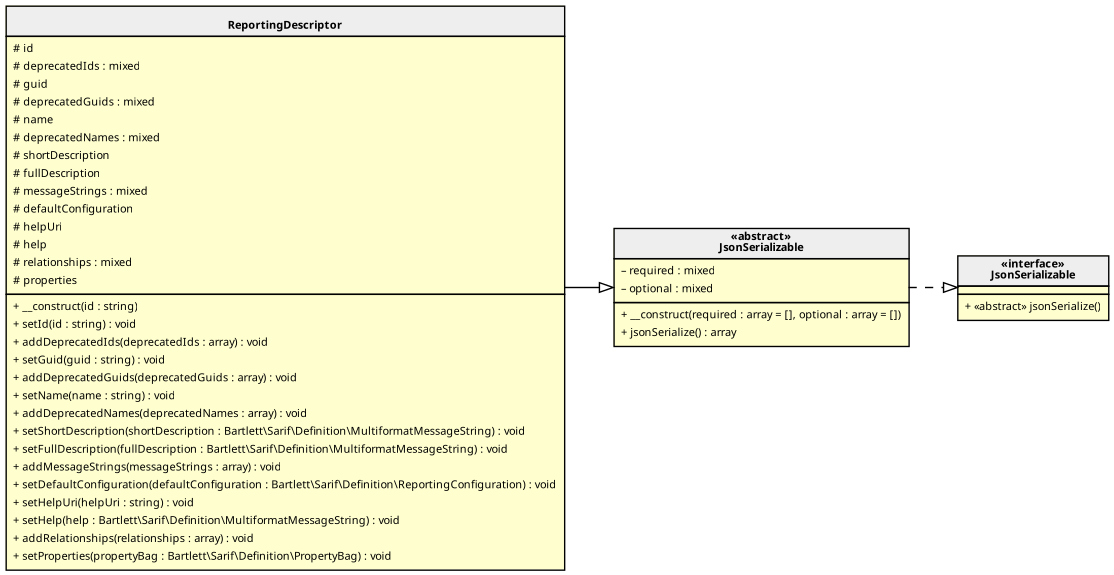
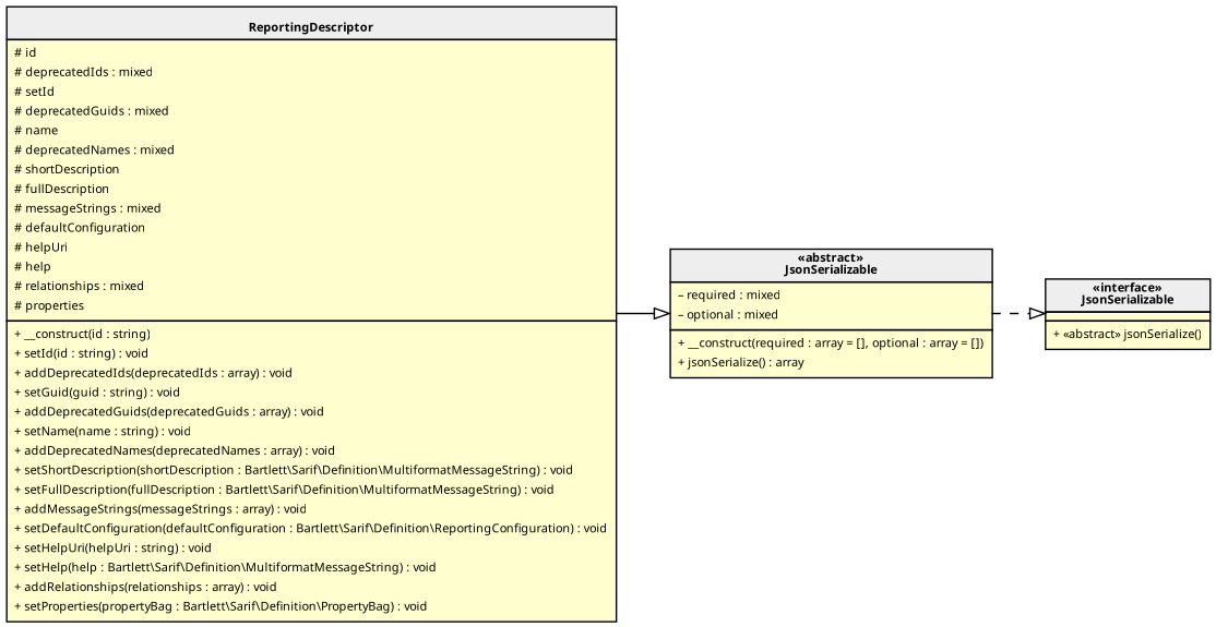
  digraph {
    rankdir=LR
    node [fillcolor="#FEFECE" fontname=Verdana fontsize=8 margin=0 shape=none style=filled]
    edge [arrowhead=empty fontname=Verdana fontsize=8]
    n1 [label=< <table cellspacing="0" border="0" cellborder="1">     <tr><td bgcolor="#eeeeee"><b>«abstract»<br/>JsonSerializable</b></td></tr>     <tr><td><table border="0" cellspacing="0" cellpadding="2">     <tr><td align="left">– required : mixed</td></tr>     <tr><td align="left">– optional : mixed</td></tr> </table></td></tr>     <tr><td><table border="0" cellspacing="0" cellpadding="2">     <tr><td align="left">+ __construct(required : array = [], optional : array = [])</td></tr>     <tr><td align="left">+ jsonSerialize() : array</td></tr> </table></td></tr> </table>>]
-   n2 [label=< <table cellspacing="0" border="0" cellborder="1">     <tr><td bgcolor="#eeeeee"><b><br/>ReportingDescriptor</b></td></tr>     <tr><td><table border="0" cellspacing="0" cellpadding="2">     <tr><td align="left"># id</td></tr>     <tr><td align="left"># deprecatedIds : mixed</td></tr>     <tr><td align="left"># guid</td></tr>     <tr><td align="left"># deprecatedGuids : mixed</td></tr>     <tr><td align="left"># name</td></tr>     <tr><td align="left"># deprecatedNames : mixed</td></tr>     <tr><td align="left"># shortDescription</td></tr>     <tr><td align="left"># fullDescription</td></tr>     <tr><td align="left"># messageStrings : mixed</td></tr>     <tr><td align="left"># defaultConfiguration</td></tr>     <tr><td align="left"># helpUri</td></tr>     <tr><td align="left"># help</td></tr>     <tr><td align="left"># relationships : mixed</td></tr>     <tr><td align="left"># properties</td></tr> </table></td></tr>     <tr><td><table border="0" cellspacing="0" cellpadding="2">     <tr><td align="left">+ __construct(id : string)</td></tr>     <tr><td align="left">+ setId(id : string) : void</td></tr>     <tr><td align="left">+ addDeprecatedIds(deprecatedIds : array) : void</td></tr>     <tr><td align="left">+ setGuid(guid : string) : void</td></tr>     <tr><td align="left">+ addDeprecatedGuids(deprecatedGuids : array) : void</td></tr>     <tr><td align="left">+ setName(name : string) : void</td></tr>     <tr><td align="left">+ addDeprecatedNames(deprecatedNames : array) : void</td></tr>     <tr><td align="left">+ setShortDescription(shortDescription : Bartlett\\Sarif\\Definition\\MultiformatMessageString) : void</td></tr>     <tr><td align="left">+ setFullDescription(fullDescription : Bartlett\\Sarif\\Definition\\MultiformatMessageString) : void</td></tr>     <tr><td align="left">+ addMessageStrings(messageStrings : array) : void</td></tr>     <tr><td align="left">+ setDefaultConfiguration(defaultConfiguration : Bartlett\\Sarif\\Definition\\ReportingConfiguration) : void</td></tr>     <tr><td align="left">+ setHelpUri(helpUri : string) : void</td></tr>     <tr><td align="left">+ setHelp(help : Bartlett\\Sarif\\Definition\\MultiformatMessageString) : void</td></tr>     <tr><td align="left">+ addRelationships(relationships : array) : void</td></tr>     <tr><td align="left">+ setProperties(propertyBag : Bartlett\\Sarif\\Definition\\PropertyBag) : void</td></tr> </table></td></tr> </table>>]
+   n2 [label=< <table cellspacing="0" border="0" cellborder="1">     <tr><td bgcolor="#eeeeee"><b><br/>ReportingDescriptor</b></td></tr>     <tr><td><table border="0" cellspacing="0" cellpadding="2">     <tr><td align="left"># id</td></tr>     <tr><td align="left"># deprecatedIds : mixed</td></tr>     <tr><td align="left"># setId</td></tr>     <tr><td align="left"># deprecatedGuids : mixed</td></tr>     <tr><td align="left"># name</td></tr>     <tr><td align="left"># deprecatedNames : mixed</td></tr>     <tr><td align="left"># shortDescription</td></tr>     <tr><td align="left"># fullDescription</td></tr>     <tr><td align="left"># messageStrings : mixed</td></tr>     <tr><td align="left"># defaultConfiguration</td></tr>     <tr><td align="left"># helpUri</td></tr>     <tr><td align="left"># help</td></tr>     <tr><td align="left"># relationships : mixed</td></tr>     <tr><td align="left"># properties</td></tr> </table></td></tr>     <tr><td><table border="0" cellspacing="0" cellpadding="2">     <tr><td align="left">+ __construct(id : string)</td></tr>     <tr><td align="left">+ setId(id : string) : void</td></tr>     <tr><td align="left">+ addDeprecatedIds(deprecatedIds : array) : void</td></tr>     <tr><td align="left">+ setGuid(guid : string) : void</td></tr>     <tr><td align="left">+ addDeprecatedGuids(deprecatedGuids : array) : void</td></tr>     <tr><td align="left">+ setName(name : string) : void</td></tr>     <tr><td align="left">+ addDeprecatedNames(deprecatedNames : array) : void</td></tr>     <tr><td align="left">+ setShortDescription(shortDescription : Bartlett\\Sarif\\Definition\\MultiformatMessageString) : void</td></tr>     <tr><td align="left">+ setFullDescription(fullDescription : Bartlett\\Sarif\\Definition\\MultiformatMessageString) : void</td></tr>     <tr><td align="left">+ addMessageStrings(messageStrings : array) : void</td></tr>     <tr><td align="left">+ setDefaultConfiguration(defaultConfiguration : Bartlett\\Sarif\\Definition\\ReportingConfiguration) : void</td></tr>     <tr><td align="left">+ setHelpUri(helpUri : string) : void</td></tr>     <tr><td align="left">+ setHelp(help : Bartlett\\Sarif\\Definition\\MultiformatMessageString) : void</td></tr>     <tr><td align="left">+ addRelationships(relationships : array) : void</td></tr>     <tr><td align="left">+ setProperties(propertyBag : Bartlett\\Sarif\\Definition\\PropertyBag) : void</td></tr> </table></td></tr> </table>>]
    n3 [label=< <table cellspacing="0" border="0" cellborder="1">     <tr><td bgcolor="#eeeeee"><b>«interface»<br/>JsonSerializable</b></td></tr>     <tr><td></td></tr>     <tr><td><table border="0" cellspacing="0" cellpadding="2">     <tr><td align="left">+ «abstract» jsonSerialize()</td></tr> </table></td></tr> </table>>]
    subgraph sub_1 {
      bgcolor=Bisque
      label="Bartlett\\Sarif\\Internal"
      n1
    }
    subgraph sub_2 {
      bgcolor=BurlyWood
      label="Bartlett\\Sarif\\Definition"
      n2
    }
    subgraph sub_3 {
      label=0
      n3
    }
    n1 -> n3 [style=dashed]
    n2 -> n1 [style=filled]
  }
